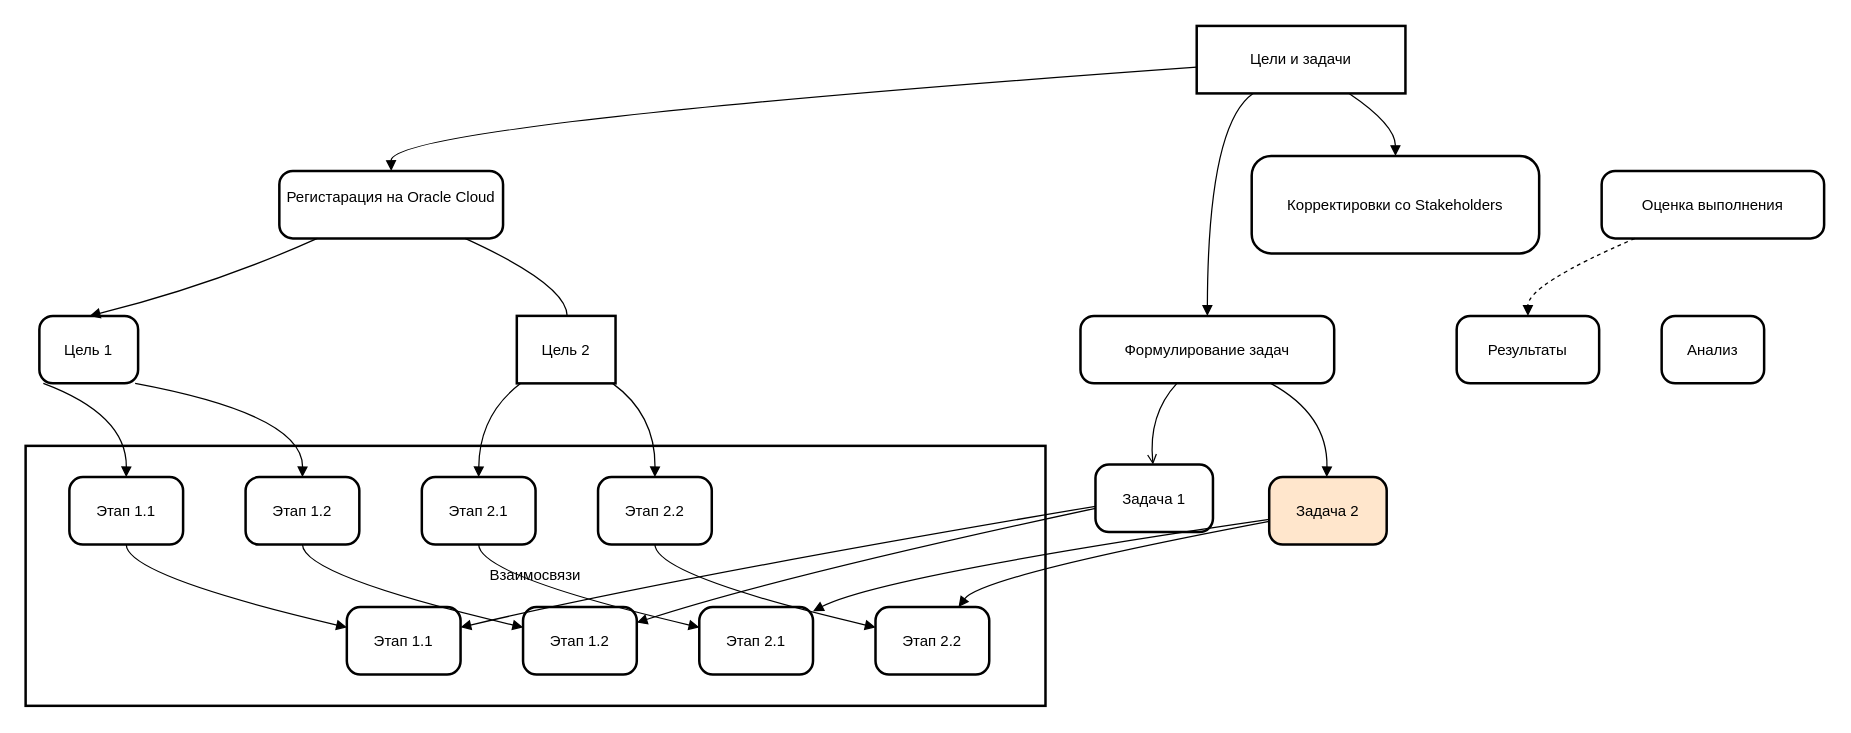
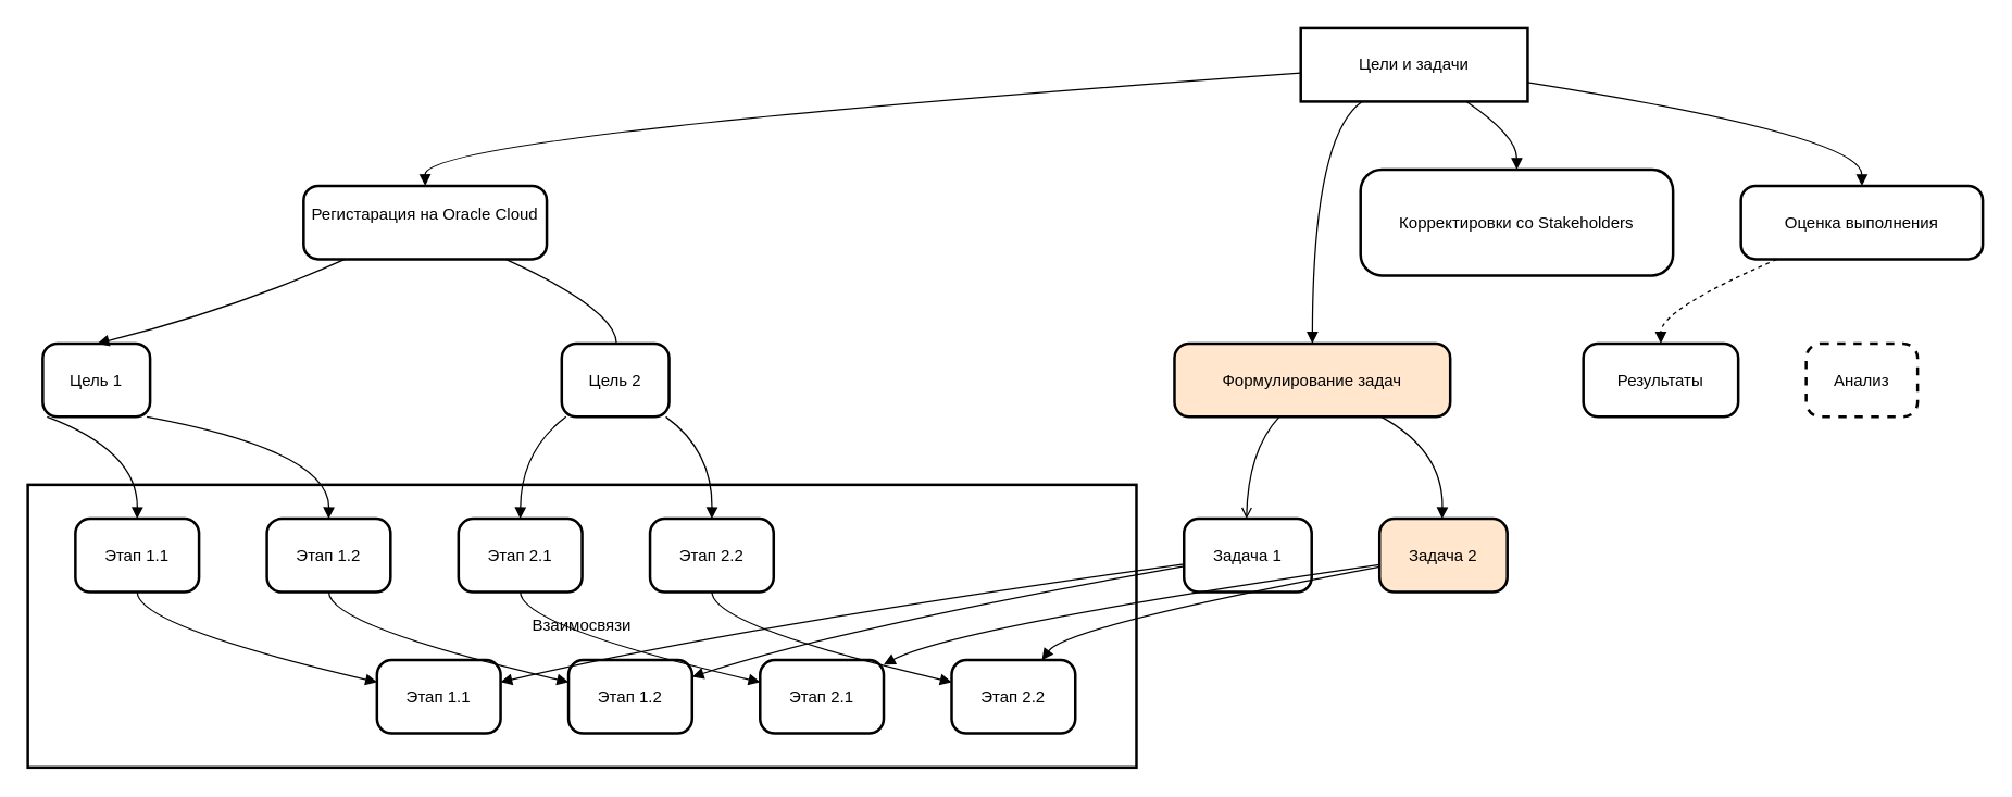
  <mxCell id="0" />
  <mxCell id="1" parent="0" />
  <mxCell id="2" value="Взаимосвязи" style="whiteSpace=wrap;strokeWidth=2;" parent="1" vertex="1"><mxGeometry x="20" y="356" width="816" height="208" as="geometry" /></mxCell>
  <mxCell id="3" value="Цели и задачи" style="whiteSpace=wrap;strokeWidth=2;" parent="1" vertex="1"><mxGeometry x="957" y="20" width="167" height="54" as="geometry" /></mxCell>
  <mxCell id="4" value="Регистарация на Oracle Cloud&#10;" style="rounded=1;arcSize=20;strokeWidth=2" parent="1" vertex="1"><mxGeometry x="223" y="136" width="179" height="54" as="geometry" /></mxCell>
- <mxCell id="5" value="Формулирование задач" style="rounded=1;arcSize=20;strokeWidth=2" parent="1" vertex="1"><mxGeometry x="864" y="252" width="203" height="54" as="geometry" /></mxCell>
+ <mxCell id="5" value="Формулирование задач" style="rounded=1;arcSize=20;strokeWidth=2;fillColor=#ffe6cc;" parent="1" vertex="1"><mxGeometry x="864" y="252" width="203" height="54" as="geometry" /></mxCell>
  <mxCell id="6" value="Корректировки со Stakeholders" style="rounded=1;arcSize=20;strokeWidth=2" parent="1" vertex="1"><mxGeometry x="1001" y="124" width="230" height="78" as="geometry" /></mxCell>
  <mxCell id="7" value="Цель 1" style="rounded=1;arcSize=20;strokeWidth=2" parent="1" vertex="1"><mxGeometry x="31" y="252" width="79" height="54" as="geometry" /></mxCell>
- <mxCell id="8" value="Цель 2" style="arcSize=20;strokeWidth=2;rounded=0;" parent="1" vertex="1"><mxGeometry x="413" y="252" width="79" height="54" as="geometry" /></mxCell>
- <mxCell id="9" value="Задача 1" style="rounded=1;arcSize=20;strokeWidth=2" parent="1" vertex="1"><mxGeometry x="876" y="371" width="94" height="54" as="geometry" /></mxCell>
+ <mxCell id="8" value="Цель 2" style="rounded=1;arcSize=20;strokeWidth=2" parent="1" vertex="1"><mxGeometry x="413" y="252" width="79" height="54" as="geometry" /></mxCell>
+ <mxCell id="9" value="Задача 1" style="rounded=1;arcSize=20;strokeWidth=2" parent="1" vertex="1"><mxGeometry x="871" y="381" width="94" height="54" as="geometry" /></mxCell>
  <mxCell id="10" value="Задача 2" style="rounded=1;arcSize=20;strokeWidth=2;fillColor=#ffe6cc;" parent="1" vertex="1"><mxGeometry x="1015" y="381" width="94" height="54" as="geometry" /></mxCell>
  <mxCell id="11" value="Этап 1.1" style="rounded=1;arcSize=20;strokeWidth=2" parent="1" vertex="1"><mxGeometry x="55" y="381" width="91" height="54" as="geometry" /></mxCell>
  <mxCell id="12" value="Этап 1.2" style="rounded=1;arcSize=20;strokeWidth=2" parent="1" vertex="1"><mxGeometry x="196" y="381" width="91" height="54" as="geometry" /></mxCell>
  <mxCell id="13" value="Этап 2.1" style="rounded=1;arcSize=20;strokeWidth=2" parent="1" vertex="1"><mxGeometry x="337" y="381" width="91" height="54" as="geometry" /></mxCell>
  <mxCell id="14" value="Этап 2.2" style="rounded=1;arcSize=20;strokeWidth=2" parent="1" vertex="1"><mxGeometry x="478" y="381" width="91" height="54" as="geometry" /></mxCell>
  <mxCell id="15" value="Этап 1.1" style="rounded=1;arcSize=20;strokeWidth=2" parent="1" vertex="1"><mxGeometry x="277" y="485" width="91" height="54" as="geometry" /></mxCell>
  <mxCell id="16" value="Этап 1.2" style="rounded=1;arcSize=20;strokeWidth=2" parent="1" vertex="1"><mxGeometry x="418" y="485" width="91" height="54" as="geometry" /></mxCell>
  <mxCell id="17" value="Этап 2.1" style="rounded=1;arcSize=20;strokeWidth=2" parent="1" vertex="1"><mxGeometry x="559" y="485" width="91" height="54" as="geometry" /></mxCell>
  <mxCell id="18" value="Этап 2.2" style="rounded=1;arcSize=20;strokeWidth=2" parent="1" vertex="1"><mxGeometry x="700" y="485" width="91" height="54" as="geometry" /></mxCell>
  <mxCell id="19" value="Оценка выполнения" style="rounded=1;arcSize=20;strokeWidth=2" parent="1" vertex="1"><mxGeometry x="1281" y="136" width="178" height="54" as="geometry" /></mxCell>
  <mxCell id="20" value="Результаты" style="rounded=1;arcSize=20;strokeWidth=2" parent="1" vertex="1"><mxGeometry x="1165" y="252" width="114" height="54" as="geometry" /></mxCell>
- <mxCell id="21" value="Анализ" style="rounded=1;arcSize=20;strokeWidth=2" parent="1" vertex="1"><mxGeometry x="1329" y="252" width="82" height="54" as="geometry" /></mxCell>
+ <mxCell id="21" value="Анализ" style="rounded=1;arcSize=20;strokeWidth=2;dashed=1;" parent="1" vertex="1"><mxGeometry x="1329" y="252" width="82" height="54" as="geometry" /></mxCell>
  <mxCell id="22" value="" style="curved=1;startArrow=none;endArrow=block;exitX=0;exitY=0.61;entryX=0.5;entryY=0;" parent="1" source="3" target="4" edge="1"><mxGeometry relative="1" as="geometry"><Array as="points"><mxPoint x="312" y="99" /></Array></mxGeometry></mxCell>
  <mxCell id="23" value="" style="curved=1;startArrow=none;endArrow=block;exitX=0.27;exitY=1;entryX=0.5;entryY=0;" parent="1" source="3" target="5" edge="1"><mxGeometry relative="1" as="geometry"><Array as="points"><mxPoint x="966" y="99" /></Array></mxGeometry></mxCell>
  <mxCell id="24" value="" style="curved=1;startArrow=none;endArrow=block;exitX=0.73;exitY=1;entryX=0.5;entryY=0;" parent="1" source="3" target="6" edge="1"><mxGeometry relative="1" as="geometry"><Array as="points"><mxPoint x="1116" y="99" /></Array></mxGeometry></mxCell>
  <mxCell id="25" value="" style="curved=1;startArrow=none;endArrow=block;exitX=0.17;exitY=1;entryX=0.51;entryY=0;" parent="1" source="4" target="7" edge="1"><mxGeometry relative="1" as="geometry"><Array as="points"><mxPoint x="171" y="227" /></Array></mxGeometry></mxCell>
  <mxCell id="26" value="" style="curved=1;startArrow=none;endArrow=none;exitX=0.83;exitY=1;entryX=0.51;entryY=0;" parent="1" source="4" target="8" edge="1"><mxGeometry relative="1" as="geometry"><Array as="points"><mxPoint x="453" y="227" /></Array></mxGeometry></mxCell>
  <mxCell id="27" value="" style="curved=1;startArrow=none;endArrow=open;exitX=0.38;exitY=1;entryX=0.49;entryY=0;" parent="1" source="5" target="9" edge="1"><mxGeometry relative="1" as="geometry"><Array as="points"><mxPoint x="918" y="331" /></Array></mxGeometry></mxCell>
  <mxCell id="28" value="" style="curved=1;startArrow=none;endArrow=block;exitX=0.75;exitY=1;entryX=0.49;entryY=0;" parent="1" source="5" target="10" edge="1"><mxGeometry relative="1" as="geometry"><Array as="points"><mxPoint x="1062" y="331" /></Array></mxGeometry></mxCell>
  <mxCell id="29" value="" style="curved=1;startArrow=none;endArrow=block;exitX=0.04;exitY=1;entryX=0.5;entryY=0;" parent="1" source="7" target="11" edge="1"><mxGeometry relative="1" as="geometry"><Array as="points"><mxPoint x="101" y="331" /></Array></mxGeometry></mxCell>
  <mxCell id="30" value="" style="curved=1;startArrow=none;endArrow=block;exitX=0.97;exitY=1;entryX=0.5;entryY=0;" parent="1" source="7" target="12" edge="1"><mxGeometry relative="1" as="geometry"><Array as="points"><mxPoint x="242" y="331" /></Array></mxGeometry></mxCell>
  <mxCell id="31" value="" style="curved=1;startArrow=none;endArrow=block;exitX=0.04;exitY=1;entryX=0.5;entryY=0;" parent="1" source="8" target="13" edge="1"><mxGeometry relative="1" as="geometry"><Array as="points"><mxPoint x="383" y="331" /></Array></mxGeometry></mxCell>
  <mxCell id="32" value="" style="curved=1;startArrow=none;endArrow=block;exitX=0.97;exitY=1;entryX=0.5;entryY=0;" parent="1" source="8" target="14" edge="1"><mxGeometry relative="1" as="geometry"><Array as="points"><mxPoint x="524" y="331" /></Array></mxGeometry></mxCell>
  <mxCell id="33" value="" style="curved=1;startArrow=none;endArrow=block;exitX=-0.01;exitY=0.62;entryX=1;entryY=0.3;" parent="1" source="9" target="15" edge="1"><mxGeometry relative="1" as="geometry"><Array as="points"><mxPoint x="544" y="460" /></Array></mxGeometry></mxCell>
  <mxCell id="34" value="" style="curved=1;startArrow=none;endArrow=block;exitX=-0.01;exitY=0.65;entryX=1;entryY=0.23;" parent="1" source="9" target="16" edge="1"><mxGeometry relative="1" as="geometry"><Array as="points"><mxPoint x="624" y="460" /></Array></mxGeometry></mxCell>
  <mxCell id="35" value="" style="curved=1;startArrow=none;endArrow=block;exitX=-0.01;exitY=0.63;entryX=1;entryY=0.06;" parent="1" source="10" target="17" edge="1"><mxGeometry relative="1" as="geometry"><Array as="points"><mxPoint x="705" y="460" /></Array></mxGeometry></mxCell>
  <mxCell id="36" value="" style="curved=1;startArrow=none;endArrow=block;exitX=-0.01;exitY=0.66;entryX=0.73;entryY=0;" parent="1" source="10" target="18" edge="1"><mxGeometry relative="1" as="geometry"><Array as="points"><mxPoint x="785" y="460" /></Array></mxGeometry></mxCell>
  <mxCell id="37" value="" style="curved=1;startArrow=none;endArrow=block;exitX=0.5;exitY=1;entryX=0;entryY=0.3;" parent="1" source="11" target="15" edge="1"><mxGeometry relative="1" as="geometry"><Array as="points"><mxPoint x="101" y="460" /></Array></mxGeometry></mxCell>
  <mxCell id="38" value="" style="curved=1;startArrow=none;endArrow=block;exitX=0.5;exitY=1;entryX=0;entryY=0.3;" parent="1" source="12" target="16" edge="1"><mxGeometry relative="1" as="geometry"><Array as="points"><mxPoint x="242" y="460" /></Array></mxGeometry></mxCell>
  <mxCell id="39" value="" style="curved=1;startArrow=none;endArrow=block;exitX=0.5;exitY=1;entryX=0;entryY=0.3;" parent="1" source="13" target="17" edge="1"><mxGeometry relative="1" as="geometry"><Array as="points"><mxPoint x="383" y="460" /></Array></mxGeometry></mxCell>
  <mxCell id="40" value="" style="curved=1;startArrow=none;endArrow=block;exitX=0.5;exitY=1;entryX=0;entryY=0.3;" parent="1" source="14" target="18" edge="1"><mxGeometry relative="1" as="geometry"><Array as="points"><mxPoint x="524" y="460" /></Array></mxGeometry></mxCell>
+ <mxCell id="41" value="" style="curved=1;startArrow=none;endArrow=block;exitX=1;exitY=0.74;entryX=0.5;entryY=0;" parent="1" source="3" target="19" edge="1"><mxGeometry relative="1" as="geometry"><Array as="points"><mxPoint x="1370" y="99" /></Array></mxGeometry></mxCell>
  <mxCell id="42" value="" style="curved=1;startArrow=none;endArrow=block;exitX=0.15;exitY=1;entryX=0.5;entryY=0;dashed=1;" parent="1" source="19" target="20" edge="1"><mxGeometry relative="1" as="geometry"><Array as="points"><mxPoint x="1222" y="227" /></Array></mxGeometry></mxCell>
